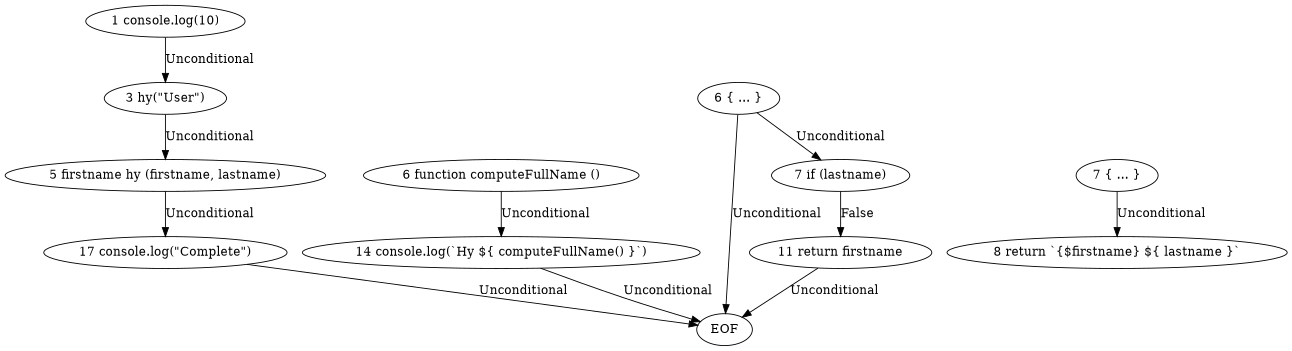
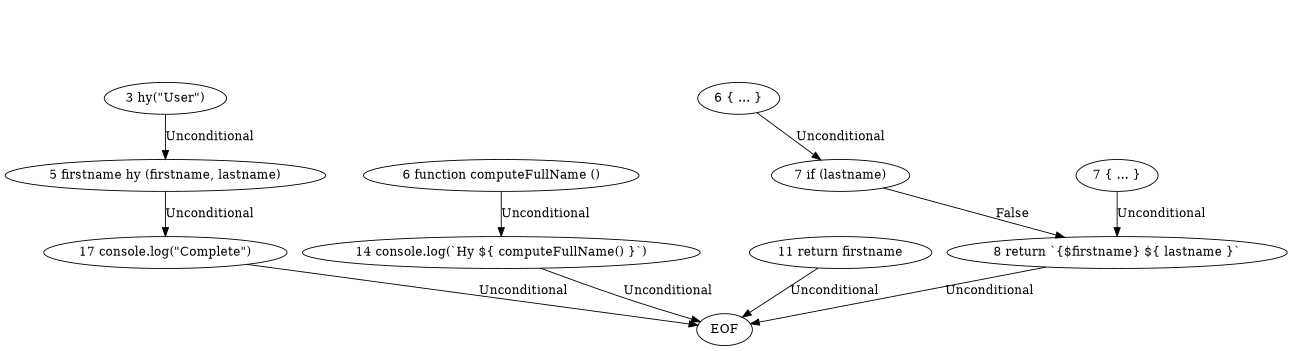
  digraph {
-   n1 [label="1 console.log(10)"]
    n2 [label="3 hy(\"User\")"]
    n3 [label="5 firstname hy (firstname, lastname)"]
    n4 [label="17 console.log(\"Complete\")"]
    n5 [label=EOF]
    n6 [label="6 function computeFullName ()"]
    n7 [label="14 console.log(`Hy ${ computeFullName() }`)"]
    n8 [label="6 { ... }"]
    n9 [label="7 if (lastname)"]
    n10 [label="11 return firstname"]
    n11 [label="7 { ... }"]
    n12 [label="8 return `{$firstname} ${ lastname }`"]
-   n1 -> n2 [label=Unconditional]
    n2 -> n3 [label=Unconditional]
    n3 -> n4 [label=Unconditional]
    n4 -> n5 [label=Unconditional]
    n6 -> n7 [label=Unconditional]
    n7 -> n5 [label=Unconditional]
    n8 -> n9 [label=Unconditional]
-   n9 -> n10 [label=False]
+   n9 -> n12 [label=False]
    n10 -> n5 [label=Unconditional]
    n11 -> n12 [label=Unconditional]
-   n8 -> n5 [label=Unconditional]
+   n12 -> n5 [label=Unconditional]
  }
